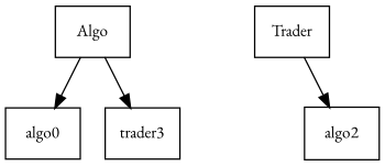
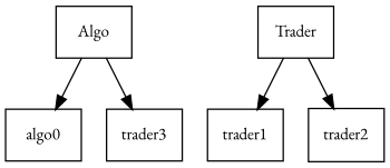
  digraph {
    fontname="EB Garamond"
    rankdir=TB
    node [fontname="EB Garamond" fontsize=12 shape=record]
    edge [fontname="EB Garamond"]
    n1 [label=algo0]
    Algo
    n3 [label=trader3]
    Trader
-   trader2 [label=algo2]
+   trader1
+   trader2
    Algo -> n1
    Algo -> n3
+   Trader -> trader1
    Trader -> trader2
  }
